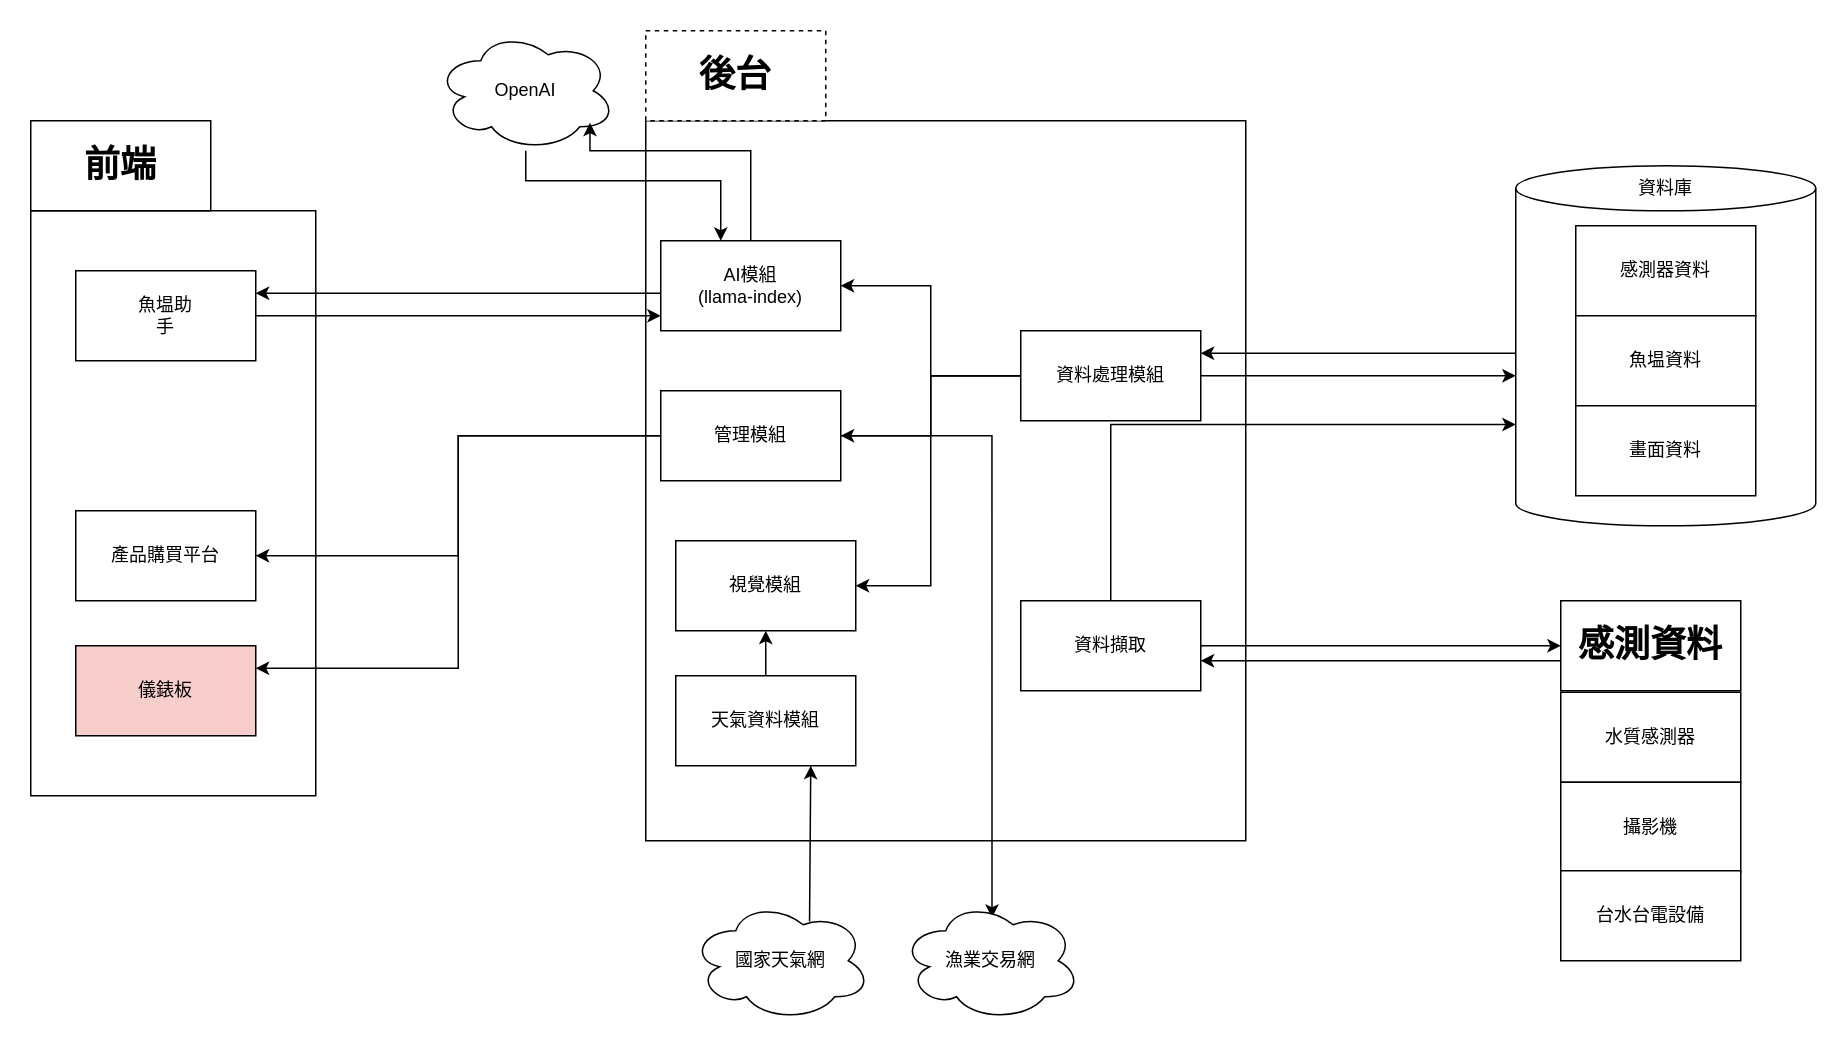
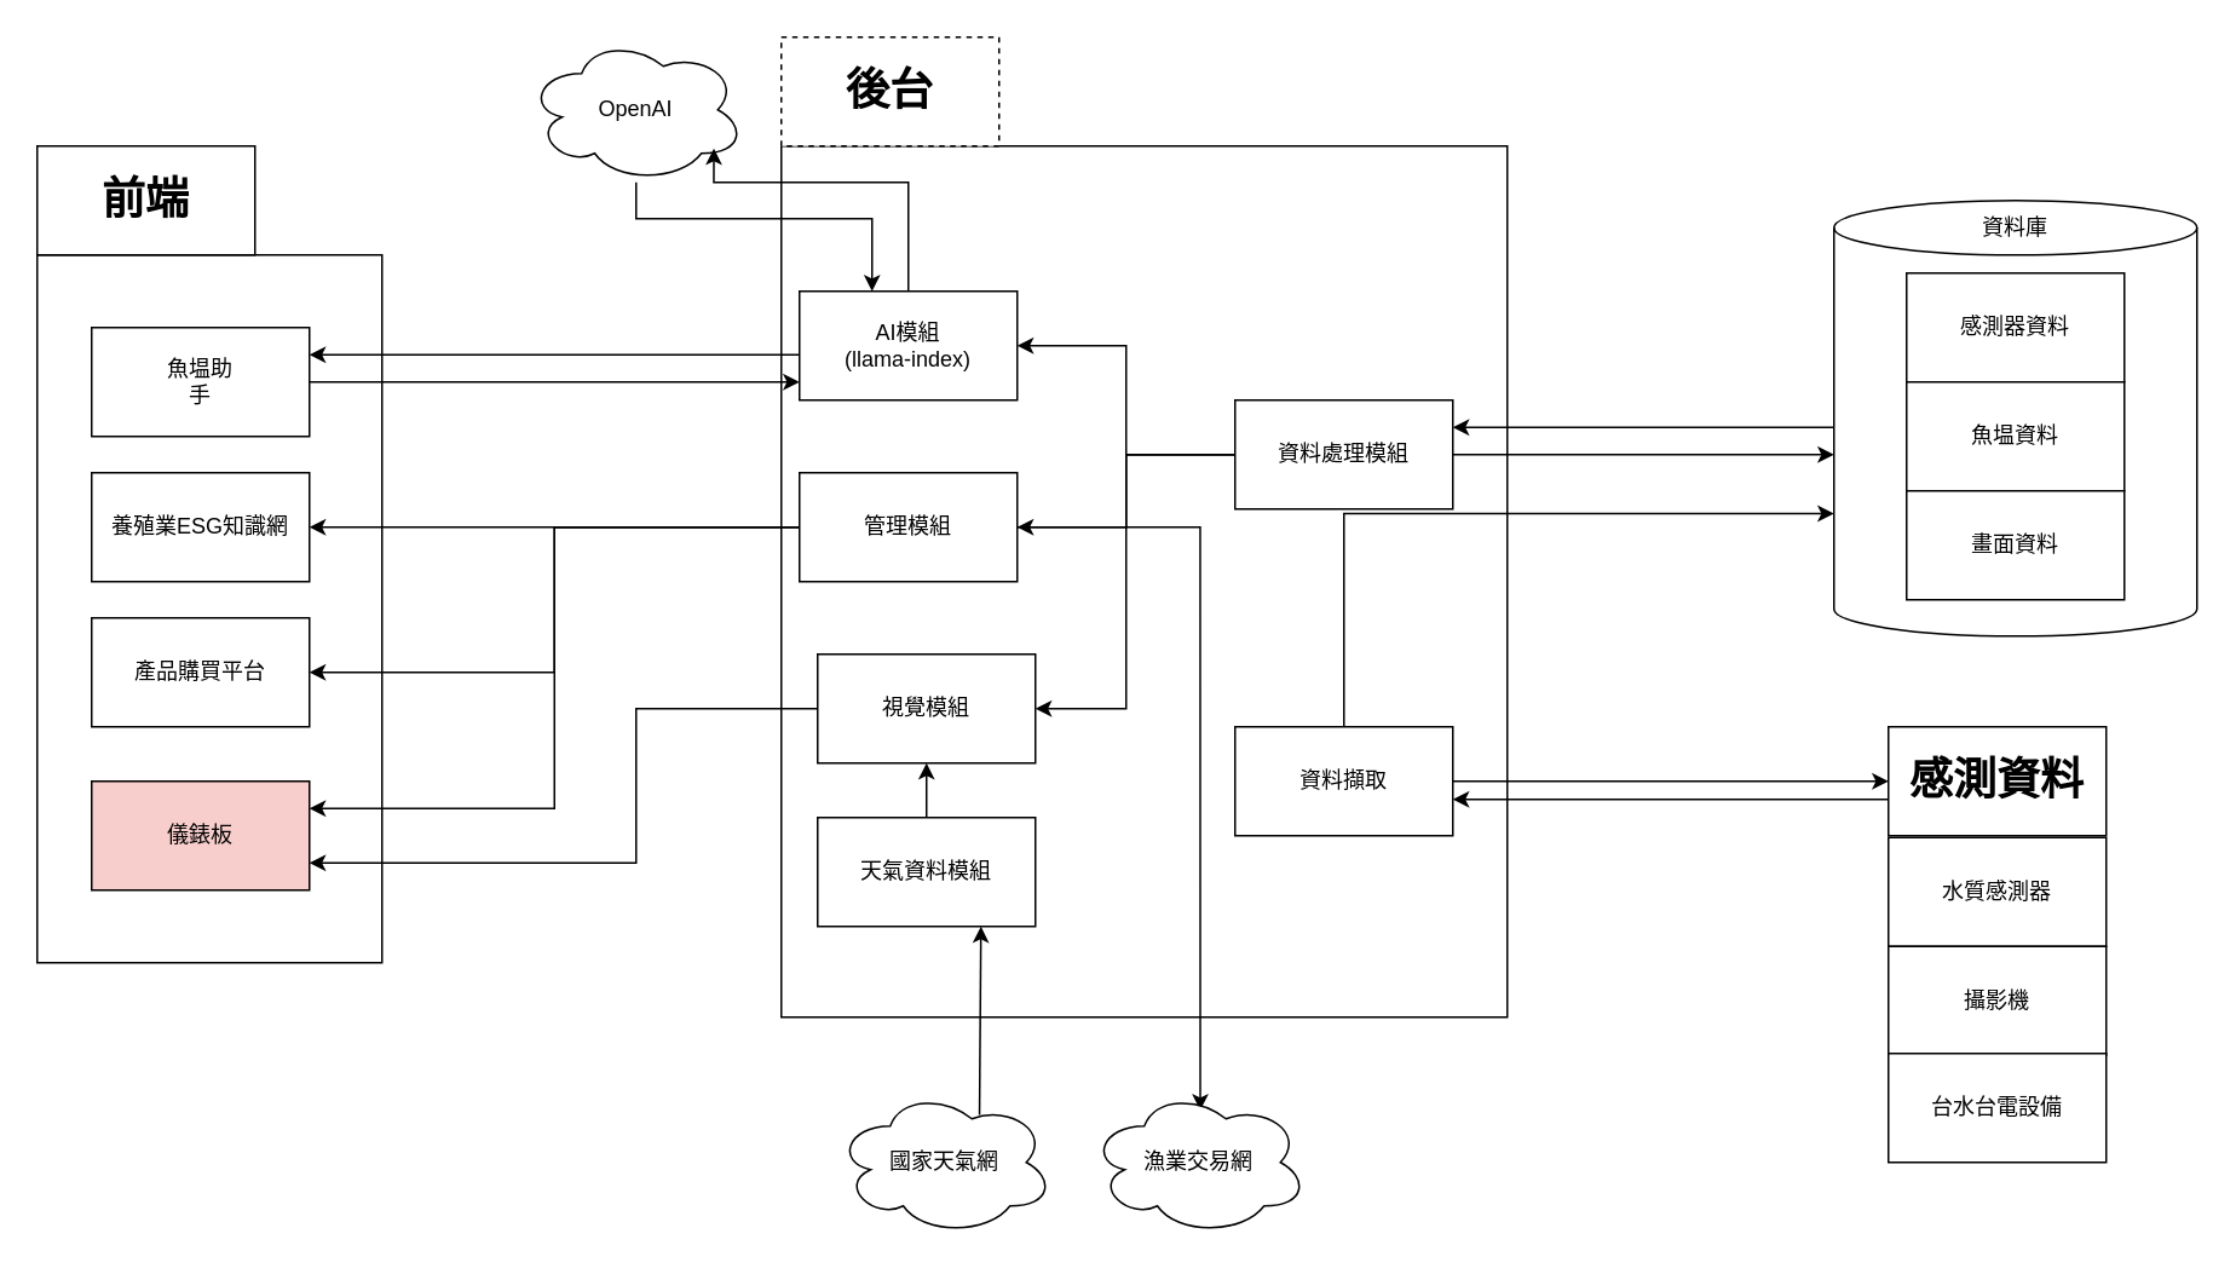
  <mxCell id="0" />
  <mxCell id="1" parent="0" />
  <mxCell id="2" value="" style="rounded=0;whiteSpace=wrap;html=1;" parent="1" vertex="1"><mxGeometry x="430" y="80" width="400" height="480" as="geometry" /></mxCell>
  <mxCell id="3" value="" style="rounded=0;whiteSpace=wrap;html=1;" parent="1" vertex="1"><mxGeometry x="20" y="140" width="190" height="390" as="geometry" /></mxCell>
  <mxCell id="4" style="edgeStyle=orthogonalEdgeStyle;rounded=0;orthogonalLoop=1;jettySize=auto;html=1;entryX=1;entryY=0.25;entryDx=0;entryDy=0;" edge="1" parent="1" source="5" target="31"><mxGeometry relative="1" as="geometry"><Array as="points"><mxPoint x="950" y="235" /><mxPoint x="950" y="235" /></Array></mxGeometry></mxCell>
  <mxCell id="5" value="" style="shape=cylinder3;whiteSpace=wrap;html=1;boundedLbl=1;backgroundOutline=1;size=15;movable=1;resizable=1;rotatable=1;deletable=1;editable=1;locked=0;connectable=1;" parent="1" vertex="1"><mxGeometry x="1010" y="110" width="200" height="240" as="geometry" /></mxCell>
  <mxCell id="6" value="&lt;p&gt;感測器資料&lt;/p&gt;" style="rounded=0;whiteSpace=wrap;html=1;movable=1;resizable=1;rotatable=1;deletable=1;editable=1;locked=0;connectable=1;" parent="1" vertex="1"><mxGeometry x="1050" y="150" width="120" height="60" as="geometry" /></mxCell>
  <mxCell id="7" value="魚塭資料" style="rounded=0;whiteSpace=wrap;html=1;movable=1;resizable=1;rotatable=1;deletable=1;editable=1;locked=0;connectable=1;" parent="1" vertex="1"><mxGeometry x="1050" y="210" width="120" height="60" as="geometry" /></mxCell>
  <mxCell id="8" value="畫面資料" style="rounded=0;whiteSpace=wrap;html=1;movable=1;resizable=1;rotatable=1;deletable=1;editable=1;locked=0;connectable=1;" parent="1" vertex="1"><mxGeometry x="1050" y="270" width="120" height="60" as="geometry" /></mxCell>
  <mxCell id="9" style="edgeStyle=orthogonalEdgeStyle;rounded=0;orthogonalLoop=1;jettySize=auto;html=1;" edge="1" parent="1" source="10" target="17"><mxGeometry relative="1" as="geometry"><Array as="points"><mxPoint x="990" y="440" /><mxPoint x="990" y="440" /></Array></mxGeometry></mxCell>
  <mxCell id="10" value="&lt;h1&gt;感測資料&lt;/h1&gt;" style="rounded=0;whiteSpace=wrap;html=1;fontStyle=1" parent="1" vertex="1"><mxGeometry x="1040" y="400" width="120" height="60" as="geometry" /></mxCell>
  <mxCell id="11" value="水質感測器" style="rounded=0;whiteSpace=wrap;html=1;" parent="1" vertex="1"><mxGeometry x="1040" y="461" width="120" height="60" as="geometry" /></mxCell>
  <mxCell id="12" value="攝影機" style="rounded=0;whiteSpace=wrap;html=1;" parent="1" vertex="1"><mxGeometry x="1040" y="521" width="120" height="60" as="geometry" /></mxCell>
  <mxCell id="13" value="台水台電設備" style="rounded=0;whiteSpace=wrap;html=1;" parent="1" vertex="1"><mxGeometry x="1040" y="580" width="120" height="60" as="geometry" /></mxCell>
  <mxCell id="14" value="資料庫" style="text;html=1;align=center;verticalAlign=middle;whiteSpace=wrap;rounded=0;movable=1;resizable=1;rotatable=1;deletable=1;editable=1;locked=0;connectable=1;" parent="1" vertex="1"><mxGeometry x="1080" y="110" width="60" height="30" as="geometry" /></mxCell>
  <mxCell id="15" value="&lt;h1&gt;前端&lt;/h1&gt;" style="rounded=0;whiteSpace=wrap;html=1;" parent="1" vertex="1"><mxGeometry x="20" y="80" width="120" height="60" as="geometry" /></mxCell>
  <mxCell id="16" style="edgeStyle=orthogonalEdgeStyle;rounded=0;orthogonalLoop=1;jettySize=auto;html=1;" edge="1" parent="1" source="17" target="10"><mxGeometry relative="1" as="geometry" /></mxCell>
  <mxCell id="17" value="資料擷取" style="rounded=0;whiteSpace=wrap;html=1;" parent="1" vertex="1"><mxGeometry x="680" y="400" width="120" height="60" as="geometry" /></mxCell>
  <mxCell id="18" style="edgeStyle=orthogonalEdgeStyle;rounded=0;orthogonalLoop=1;jettySize=auto;html=1;entryX=1;entryY=0.5;entryDx=0;entryDy=0;" parent="1" source="22" target="35" edge="1"><mxGeometry relative="1" as="geometry" /></mxCell>
  <mxCell id="19" style="edgeStyle=orthogonalEdgeStyle;rounded=0;orthogonalLoop=1;jettySize=auto;html=1;entryX=1;entryY=0.25;entryDx=0;entryDy=0;" parent="1" source="22" target="33" edge="1"><mxGeometry relative="1" as="geometry" /></mxCell>
+ <mxCell id="20" style="edgeStyle=orthogonalEdgeStyle;rounded=0;orthogonalLoop=1;jettySize=auto;html=1;entryX=1;entryY=0.5;entryDx=0;entryDy=0;" parent="1" source="22" target="36" edge="1"><mxGeometry relative="1" as="geometry" /></mxCell>
  <mxCell id="21" style="edgeStyle=orthogonalEdgeStyle;rounded=0;orthogonalLoop=1;jettySize=auto;html=1;entryX=0.507;entryY=0.142;entryDx=0;entryDy=0;entryPerimeter=0;" parent="1" source="22" target="41" edge="1"><mxGeometry relative="1" as="geometry"><Array as="points"><mxPoint x="661" y="290" /></Array></mxGeometry></mxCell>
  <mxCell id="22" value="管理模組" style="rounded=0;whiteSpace=wrap;html=1;" parent="1" vertex="1"><mxGeometry x="440" y="260" width="120" height="60" as="geometry" /></mxCell>
  <mxCell id="23" style="edgeStyle=orthogonalEdgeStyle;rounded=0;orthogonalLoop=1;jettySize=auto;html=1;entryX=1;entryY=0.25;entryDx=0;entryDy=0;" parent="1" target="34" edge="1"><mxGeometry relative="1" as="geometry"><mxPoint x="440" y="180" as="sourcePoint" /><mxPoint x="170" y="200" as="targetPoint" /><Array as="points"><mxPoint x="440" y="195" /></Array></mxGeometry></mxCell>
  <mxCell id="24" value="AI模組&lt;br&gt;(llama-index)" style="rounded=0;whiteSpace=wrap;html=1;" parent="1" vertex="1"><mxGeometry x="440" y="160" width="120" height="60" as="geometry" /></mxCell>
+ <mxCell id="25" style="edgeStyle=orthogonalEdgeStyle;rounded=0;orthogonalLoop=1;jettySize=auto;html=1;entryX=1;entryY=0.75;entryDx=0;entryDy=0;" parent="1" source="26" target="33" edge="1"><mxGeometry relative="1" as="geometry"><Array as="points"><mxPoint x="350" y="390" /><mxPoint x="350" y="475" /></Array></mxGeometry></mxCell>
  <mxCell id="26" value="視覺模組" style="rounded=0;whiteSpace=wrap;html=1;" parent="1" vertex="1"><mxGeometry x="450" y="360" width="120" height="60" as="geometry" /></mxCell>
  <mxCell id="27" style="edgeStyle=orthogonalEdgeStyle;rounded=0;orthogonalLoop=1;jettySize=auto;html=1;" parent="1" source="31" target="5" edge="1"><mxGeometry relative="1" as="geometry"><Array as="points"><mxPoint x="960" y="250" /><mxPoint x="960" y="250" /></Array></mxGeometry></mxCell>
  <mxCell id="28" style="edgeStyle=orthogonalEdgeStyle;rounded=0;orthogonalLoop=1;jettySize=auto;html=1;entryX=1;entryY=0.5;entryDx=0;entryDy=0;" parent="1" source="31" target="24" edge="1"><mxGeometry relative="1" as="geometry" /></mxCell>
  <mxCell id="29" style="edgeStyle=orthogonalEdgeStyle;rounded=0;orthogonalLoop=1;jettySize=auto;html=1;" parent="1" source="31" target="22" edge="1"><mxGeometry relative="1" as="geometry" /></mxCell>
  <mxCell id="30" style="edgeStyle=orthogonalEdgeStyle;rounded=0;orthogonalLoop=1;jettySize=auto;html=1;entryX=1;entryY=0.5;entryDx=0;entryDy=0;" parent="1" source="31" target="26" edge="1"><mxGeometry relative="1" as="geometry"><Array as="points"><mxPoint x="620" y="250" /><mxPoint x="620" y="390" /></Array></mxGeometry></mxCell>
  <mxCell id="31" value="資料處理模組" style="rounded=0;whiteSpace=wrap;html=1;" parent="1" vertex="1"><mxGeometry x="680" y="220" width="120" height="60" as="geometry" /></mxCell>
  <mxCell id="32" value="&lt;h1&gt;後台&lt;/h1&gt;" style="rounded=0;whiteSpace=wrap;html=1;dashed=1;" parent="1" vertex="1"><mxGeometry x="430" y="20" width="120" height="60" as="geometry" /></mxCell>
  <mxCell id="33" value="儀錶板" style="rounded=0;whiteSpace=wrap;html=1;fillColor=#f8cecc;" parent="1" vertex="1"><mxGeometry x="50" y="430" width="120" height="60" as="geometry" /></mxCell>
  <mxCell id="34" value="&lt;div style=&quot;&quot;&gt;&lt;span style=&quot;background-color: initial;&quot;&gt;魚塭助&lt;/span&gt;&lt;/div&gt;&lt;div style=&quot;&quot;&gt;手&lt;/div&gt;" style="rounded=0;whiteSpace=wrap;html=1;align=center;" parent="1" vertex="1"><mxGeometry x="50" y="180" width="120" height="60" as="geometry" /></mxCell>
  <mxCell id="35" value="&lt;div&gt;產品購買平台&lt;/div&gt;" style="rounded=0;whiteSpace=wrap;html=1;" parent="1" vertex="1"><mxGeometry x="50" y="340" width="120" height="60" as="geometry" /></mxCell>
+ <mxCell id="36" value="&lt;div&gt;養殖業ESG知識網&lt;/div&gt;" style="rounded=0;whiteSpace=wrap;html=1;" parent="1" vertex="1"><mxGeometry x="50" y="260" width="120" height="60" as="geometry" /></mxCell>
  <mxCell id="37" value="天氣資料模組" style="rounded=0;whiteSpace=wrap;html=1;" parent="1" vertex="1"><mxGeometry x="450" y="450" width="120" height="60" as="geometry" /></mxCell>
  <mxCell id="38" value="國家天氣網" style="ellipse;shape=cloud;whiteSpace=wrap;html=1;" parent="1" vertex="1"><mxGeometry x="460" y="600" width="120" height="80" as="geometry" /></mxCell>
  <mxCell id="39" style="edgeStyle=orthogonalEdgeStyle;rounded=0;orthogonalLoop=1;jettySize=auto;html=1;" parent="1" source="40" target="24" edge="1"><mxGeometry relative="1" as="geometry"><Array as="points"><mxPoint x="350" y="120" /><mxPoint x="480" y="120" /></Array></mxGeometry></mxCell>
  <mxCell id="40" value="OpenAI" style="ellipse;shape=cloud;whiteSpace=wrap;html=1;" parent="1" vertex="1"><mxGeometry x="290" y="20" width="120" height="80" as="geometry" /></mxCell>
  <mxCell id="41" value="漁業交易網" style="ellipse;shape=cloud;whiteSpace=wrap;html=1;" parent="1" vertex="1"><mxGeometry x="600" y="600" width="120" height="80" as="geometry" /></mxCell>
  <mxCell id="42" style="edgeStyle=orthogonalEdgeStyle;rounded=0;orthogonalLoop=1;jettySize=auto;html=1;entryX=0.5;entryY=1;entryDx=0;entryDy=0;" parent="1" source="37" target="26" edge="1"><mxGeometry relative="1" as="geometry" /></mxCell>
  <mxCell id="43" value="" style="endArrow=classic;html=1;rounded=0;exitX=0.66;exitY=0.173;exitDx=0;exitDy=0;exitPerimeter=0;entryX=0.75;entryY=1;entryDx=0;entryDy=0;" parent="1" source="38" target="37" edge="1"><mxGeometry relative="1" as="geometry"><mxPoint x="532" y="510" as="sourcePoint" /><mxPoint x="650" y="620" as="targetPoint" /><Array as="points" /></mxGeometry></mxCell>
  <mxCell id="44" style="edgeStyle=orthogonalEdgeStyle;rounded=0;orthogonalLoop=1;jettySize=auto;html=1;entryX=0.857;entryY=0.766;entryDx=0;entryDy=0;entryPerimeter=0;" parent="1" source="24" target="40" edge="1"><mxGeometry relative="1" as="geometry"><Array as="points"><mxPoint x="500" y="100" /><mxPoint x="393" y="100" /></Array></mxGeometry></mxCell>
  <mxCell id="45" style="edgeStyle=orthogonalEdgeStyle;rounded=0;orthogonalLoop=1;jettySize=auto;html=1;entryX=0;entryY=0.833;entryDx=0;entryDy=0;entryPerimeter=0;" parent="1" source="34" target="24" edge="1"><mxGeometry relative="1" as="geometry" /></mxCell>
  <mxCell id="46" style="edgeStyle=orthogonalEdgeStyle;rounded=0;orthogonalLoop=1;jettySize=auto;html=1;entryX=0;entryY=0;entryDx=0;entryDy=172.5;entryPerimeter=0;" edge="1" parent="1" source="17" target="5"><mxGeometry relative="1" as="geometry"><Array as="points"><mxPoint x="740" y="282" /></Array></mxGeometry></mxCell>
